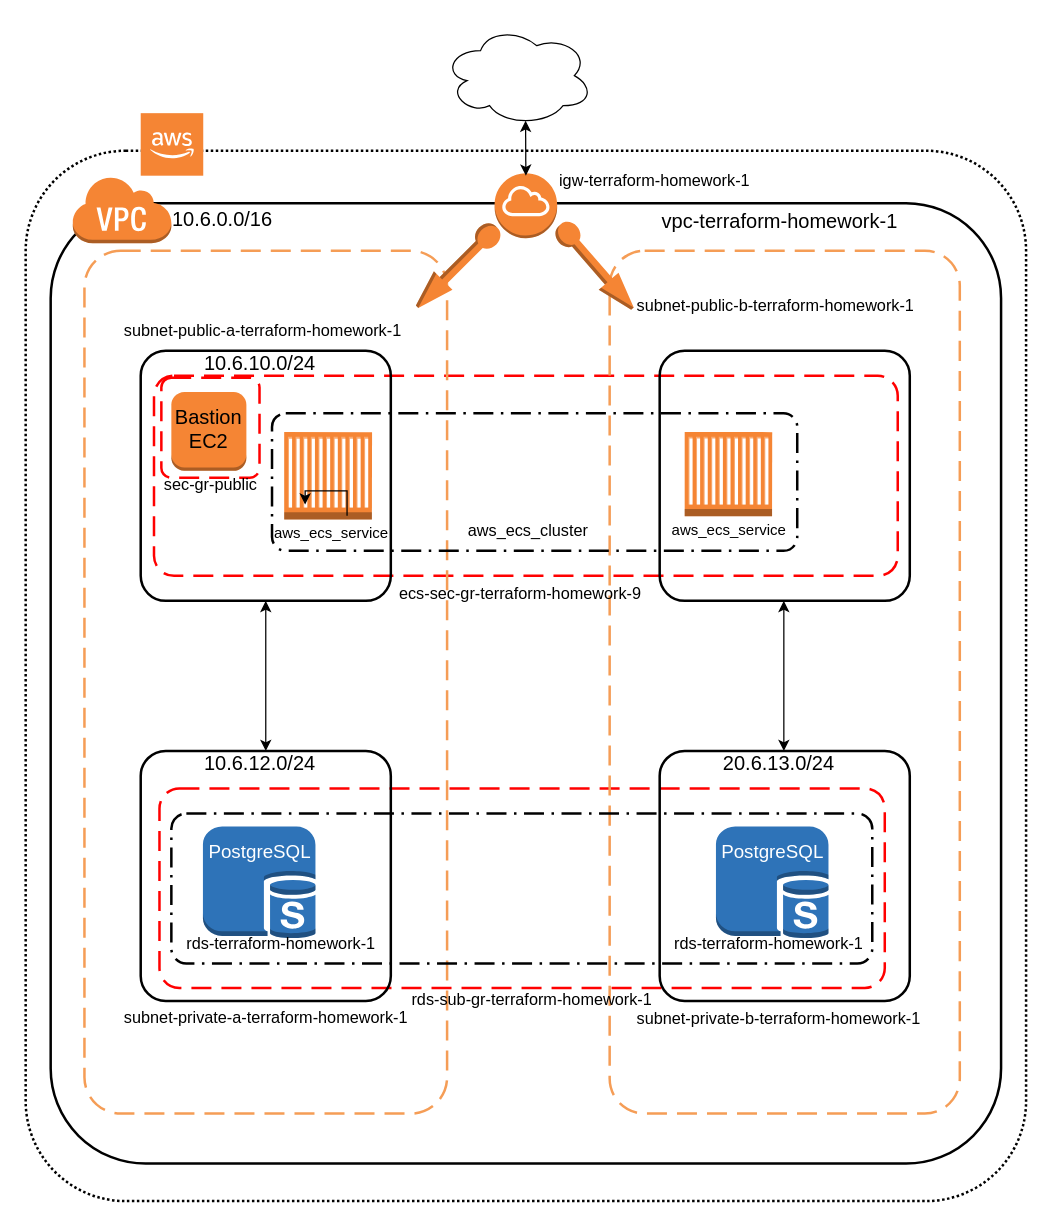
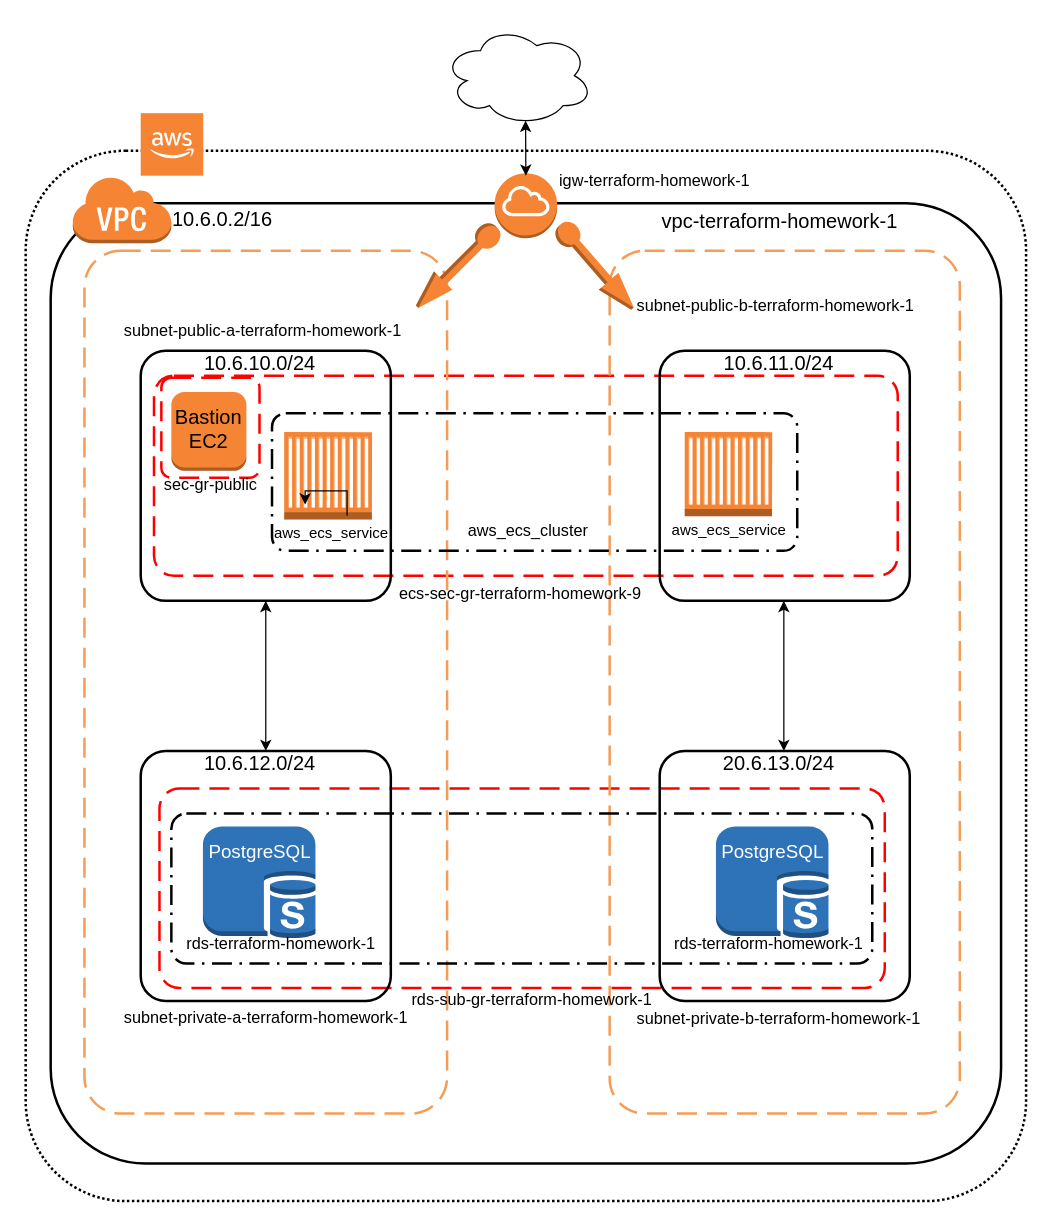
  <mxCell id="0" />
  <mxCell id="1" parent="0" />
  <mxCell id="2" value="" style="rounded=1;arcSize=10;dashed=1;strokeColor=#ff0000;fillColor=none;gradientColor=none;dashPattern=8 4;strokeWidth=2;fontSize=13;fontColor=#000000;" parent="1" vertex="1"><mxGeometry x="122.62" y="300" width="594.75" height="160" as="geometry" /></mxCell>
  <mxCell id="3" value="PostgreSQL" style="rounded=1;arcSize=10;dashed=0;fillColor=none;gradientColor=none;strokeWidth=2;fontColor=#FFFFFF;" parent="1" vertex="1"><mxGeometry x="40" y="162" width="760" height="768" as="geometry" /></mxCell>
  <mxCell id="4" value="" style="rounded=1;arcSize=10;dashed=1;fillColor=none;gradientColor=none;dashPattern=1 1;strokeWidth=2;" parent="1" vertex="1"><mxGeometry x="20" y="120" width="800" height="840" as="geometry" /></mxCell>
  <mxCell id="5" value="" style="rounded=1;arcSize=10;dashed=1;strokeColor=#F59D56;fillColor=none;gradientColor=none;dashPattern=8 4;strokeWidth=2;" parent="1" vertex="1"><mxGeometry x="67" y="200" width="290" height="690" as="geometry" /></mxCell>
  <mxCell id="6" value="" style="rounded=1;arcSize=10;dashed=0;fillColor=none;gradientColor=none;strokeWidth=2;" parent="1" vertex="1"><mxGeometry x="112" y="280" width="200" height="200" as="geometry" /></mxCell>
  <mxCell id="7" value="" style="outlineConnect=0;dashed=0;verticalLabelPosition=bottom;verticalAlign=top;align=center;html=1;shape=mxgraph.aws3.instance;fillColor=#F58534;gradientColor=none;fontSize=15;fontColor=#FFFFFF;" parent="1" vertex="1"><mxGeometry x="136.5" y="313" width="60" height="63" as="geometry" /></mxCell>
  <mxCell id="8" value="" style="rounded=1;arcSize=10;dashed=1;strokeColor=#ff0000;fillColor=none;gradientColor=none;dashPattern=8 4;strokeWidth=2;fontSize=13;fontColor=#000000;" parent="1" vertex="1"><mxGeometry x="128.5" y="301.5" width="78.5" height="80" as="geometry" /></mxCell>
  <mxCell id="9" value="&lt;div style=&quot;font-size: 16px&quot;&gt;Bastion&lt;/div&gt;&lt;div style=&quot;font-size: 16px&quot;&gt;EC2&lt;br&gt;&lt;/div&gt;&lt;div style=&quot;font-size: 16px&quot;&gt;&lt;br style=&quot;font-size: 16px&quot;&gt;&lt;/div&gt;" style="text;html=1;align=center;verticalAlign=middle;resizable=0;points=[];autosize=1;strokeColor=none;fillColor=none;fontSize=16;fontColor=#000000;" parent="1" vertex="1"><mxGeometry x="130.5" y="322" width="70" height="60" as="geometry" /></mxCell>
  <mxCell id="10" value="&lt;div&gt;&lt;span class=&quot;pl-s&quot;&gt;sec-gr-public&lt;/span&gt;&lt;/div&gt;" style="text;whiteSpace=wrap;html=1;fontSize=13;fontColor=#000000;" parent="1" vertex="1"><mxGeometry x="128.5" y="373" width="230" height="30" as="geometry" /></mxCell>
  <mxCell id="11" value="" style="rounded=1;arcSize=10;dashed=1;strokeColor=#ff0000;fillColor=none;gradientColor=none;dashPattern=8 4;strokeWidth=2;fontSize=16;fontColor=#000000;" parent="1" vertex="1"><mxGeometry x="127" y="630" width="580" height="159.5" as="geometry" /></mxCell>
  <mxCell id="12" value="" style="outlineConnect=0;dashed=0;verticalLabelPosition=bottom;verticalAlign=top;align=center;html=1;shape=mxgraph.aws3.sql_slave;fillColor=#2E73B8;gradientColor=none;" parent="1" vertex="1"><mxGeometry x="161.75" y="660.5" width="90" height="89.5" as="geometry" /></mxCell>
  <mxCell id="13" value="" style="rounded=1;arcSize=10;dashed=0;fillColor=none;gradientColor=none;strokeWidth=2;" parent="1" vertex="1"><mxGeometry x="527" y="600" width="200" height="200" as="geometry" /></mxCell>
  <mxCell id="14" value="" style="rounded=1;arcSize=10;dashed=1;strokeColor=#F59D56;fillColor=none;gradientColor=none;dashPattern=8 4;strokeWidth=2;" parent="1" vertex="1"><mxGeometry x="487" y="200" width="280" height="690" as="geometry" /></mxCell>
  <mxCell id="15" value="" style="outlineConnect=0;dashed=0;verticalLabelPosition=bottom;verticalAlign=top;align=center;html=1;shape=mxgraph.aws3.virtual_private_cloud;fillColor=#F58534;gradientColor=none;" parent="1" vertex="1"><mxGeometry x="57" y="140" width="79.5" height="54" as="geometry" /></mxCell>
  <mxCell id="16" value="" style="rounded=1;arcSize=10;dashed=0;fillColor=none;gradientColor=none;strokeWidth=2;" parent="1" vertex="1"><mxGeometry x="112" y="600" width="200" height="200" as="geometry" /></mxCell>
  <mxCell id="17" value="" style="rounded=1;arcSize=10;dashed=0;fillColor=none;gradientColor=none;strokeWidth=2;" parent="1" vertex="1"><mxGeometry x="527" y="280" width="200" height="200" as="geometry" /></mxCell>
  <mxCell id="18" value="" style="outlineConnect=0;dashed=0;verticalLabelPosition=bottom;verticalAlign=top;align=center;html=1;shape=mxgraph.aws3.sql_slave;fillColor=#2E73B8;gradientColor=none;" parent="1" vertex="1"><mxGeometry x="572" y="660.5" width="90" height="89.5" as="geometry" /></mxCell>
  <mxCell id="19" value="" style="outlineConnect=0;dashed=0;verticalLabelPosition=bottom;verticalAlign=top;align=center;html=1;shape=mxgraph.aws3.cloud_2;fillColor=#F58534;gradientColor=none;" parent="1" vertex="1"><mxGeometry x="112" y="90" width="50" height="50" as="geometry" /></mxCell>
- <mxCell id="20" value="10.6.0.0/16" style="text;html=1;align=center;verticalAlign=middle;resizable=0;points=[];autosize=1;strokeColor=none;fillColor=none;fontSize=16;" parent="1" vertex="1"><mxGeometry x="126.75" y="165" width="100" height="20" as="geometry" /></mxCell>
+ <mxCell id="20" value="10.6.0.2/16" style="text;html=1;align=center;verticalAlign=middle;resizable=0;points=[];autosize=1;strokeColor=none;fillColor=none;fontSize=16;" parent="1" vertex="1"><mxGeometry x="126.75" y="165" width="100" height="20" as="geometry" /></mxCell>
  <mxCell id="21" value="" style="endArrow=classic;startArrow=classic;html=1;rounded=0;fontSize=16;exitX=0.5;exitY=0;exitDx=0;exitDy=0;entryX=0.5;entryY=1;entryDx=0;entryDy=0;" parent="1" source="16" target="6" edge="1"><mxGeometry width="50" height="50" relative="1" as="geometry"><mxPoint x="387" y="490" as="sourcePoint" /><mxPoint x="437" y="440" as="targetPoint" /></mxGeometry></mxCell>
  <mxCell id="22" value="" style="endArrow=classic;startArrow=classic;html=1;rounded=0;fontSize=16;exitX=0.5;exitY=0;exitDx=0;exitDy=0;entryX=0.5;entryY=1;entryDx=0;entryDy=0;" parent="1" edge="1"><mxGeometry width="50" height="50" relative="1" as="geometry"><mxPoint x="626.29" y="600" as="sourcePoint" /><mxPoint x="626.29" y="480" as="targetPoint" /></mxGeometry></mxCell>
  <mxCell id="23" value="PostgreSQL" style="text;html=1;align=center;verticalAlign=middle;resizable=0;points=[];autosize=1;strokeColor=none;fillColor=none;fontSize=15;fontColor=#FFFFFF;" parent="1" vertex="1"><mxGeometry x="567" y="670" width="100" height="20" as="geometry" /></mxCell>
  <mxCell id="24" value="PostgreSQL" style="text;html=1;align=center;verticalAlign=middle;resizable=0;points=[];autosize=1;strokeColor=none;fillColor=none;fontSize=15;fontColor=#FFFFFF;" parent="1" vertex="1"><mxGeometry x="156.75" y="670" width="100" height="20" as="geometry" /></mxCell>
  <mxCell id="25" value="" style="rounded=1;arcSize=10;dashed=1;fillColor=none;gradientColor=none;dashPattern=8 3 1 3;strokeWidth=2;fontSize=15;fontColor=#FFFFFF;" parent="1" vertex="1"><mxGeometry x="136.5" y="650" width="560.5" height="120" as="geometry" /></mxCell>
  <mxCell id="26" value="&lt;span class=&quot;pl-s&quot;&gt;vpc-terraform-homework-1&lt;/span&gt;" style="text;whiteSpace=wrap;html=1;fontSize=16;fontColor=#000000;" parent="1" vertex="1"><mxGeometry x="527" y="160" width="210" height="30" as="geometry" /></mxCell>
  <mxCell id="27" value="" style="outlineConnect=0;dashed=0;verticalLabelPosition=bottom;verticalAlign=top;align=center;html=1;shape=mxgraph.aws3.internet_gateway;fillColor=#F58534;gradientColor=none;fontSize=16;fontColor=#000000;" parent="1" vertex="1"><mxGeometry x="395" y="138" width="50" height="52" as="geometry" /></mxCell>
  <mxCell id="28" value="" style="ellipse;shape=cloud;whiteSpace=wrap;html=1;fontSize=16;fontColor=#000000;" parent="1" vertex="1"><mxGeometry x="353.75" y="20" width="120" height="80" as="geometry" /></mxCell>
  <mxCell id="29" value="" style="endArrow=classic;startArrow=classic;html=1;rounded=0;fontSize=16;fontColor=#000000;entryX=0.55;entryY=0.95;entryDx=0;entryDy=0;entryPerimeter=0;" parent="1" target="28" edge="1"><mxGeometry width="50" height="50" relative="1" as="geometry"><mxPoint x="420" y="140" as="sourcePoint" /><mxPoint x="477" y="320" as="targetPoint" /></mxGeometry></mxCell>
  <mxCell id="30" value="&lt;span class=&quot;pl-s&quot; style=&quot;font-size: 13px;&quot;&gt;igw-terraform-homework-1&lt;/span&gt;" style="text;whiteSpace=wrap;html=1;fontSize=13;fontColor=#000000;" parent="1" vertex="1"><mxGeometry x="445" y="130" width="210" height="30" as="geometry" /></mxCell>
  <mxCell id="31" value="&lt;span class=&quot;pl-s&quot;&gt;&lt;span class=&quot;pl-pds&quot;&gt;&lt;/span&gt;subnet-public-a-terraform-homework-1&lt;/span&gt;" style="text;whiteSpace=wrap;html=1;fontSize=13;fontColor=#000000;rotation=0;" parent="1" vertex="1"><mxGeometry x="97" y="250" width="250" height="30" as="geometry" /></mxCell>
  <mxCell id="32" value="&lt;span class=&quot;pl-s&quot;&gt;&lt;span class=&quot;pl-pds&quot;&gt;&lt;/span&gt;subnet-public-b-terraform-homework-1&lt;/span&gt;" style="text;whiteSpace=wrap;html=1;fontSize=13;fontColor=#000000;" parent="1" vertex="1"><mxGeometry x="507" y="230" width="250" height="30" as="geometry" /></mxCell>
  <mxCell id="33" value="&#10;&lt;span class=&quot;pl-s&quot;&gt;&lt;span class=&quot;pl-pds&quot;&gt;&lt;/span&gt;subnet-private-a-terraform-homework-1&lt;/span&gt;&#10;&#10;" style="text;whiteSpace=wrap;html=1;fontSize=13;fontColor=#000000;" parent="1" vertex="1"><mxGeometry x="97" y="783" width="250" height="30" as="geometry" /></mxCell>
  <mxCell id="34" value="&lt;span class=&quot;pl-s&quot;&gt;&lt;span class=&quot;pl-pds&quot;&gt;&lt;/span&gt;subnet-private-b-terraform-homework-1&lt;/span&gt;" style="text;whiteSpace=wrap;html=1;fontSize=13;fontColor=#000000;" parent="1" vertex="1"><mxGeometry x="507" y="800" width="250" height="30" as="geometry" /></mxCell>
  <mxCell id="35" value="&lt;span class=&quot;pl-s&quot;&gt;&lt;span class=&quot;pl-pds&quot;&gt;&lt;/span&gt;ecs-sec-gr-terraform-homework-9&lt;/span&gt;" style="text;whiteSpace=wrap;html=1;fontSize=13;fontColor=#000000;" parent="1" vertex="1"><mxGeometry x="317" y="460" width="230" height="30" as="geometry" /></mxCell>
  <mxCell id="36" value="&lt;span class=&quot;pl-s&quot;&gt;&lt;span class=&quot;pl-pds&quot;&gt;&lt;/span&gt;rds-sub-gr-terraform-homework-1&lt;span class=&quot;pl-pds&quot;&gt;&lt;/span&gt;&lt;/span&gt;" style="text;whiteSpace=wrap;html=1;fontSize=13;fontColor=#000000;" parent="1" vertex="1"><mxGeometry x="327" y="784.5" width="220" height="30" as="geometry" /></mxCell>
  <mxCell id="37" value="&lt;span class=&quot;pl-s&quot;&gt;rds-terraform-homework-1&lt;/span&gt;" style="text;whiteSpace=wrap;html=1;fontSize=13;fontColor=#000000;" parent="1" vertex="1"><mxGeometry x="147" y="740" width="180" height="30" as="geometry" /></mxCell>
  <mxCell id="38" value="&lt;span class=&quot;pl-s&quot;&gt;rds-terraform-homework-1&lt;/span&gt;" style="text;whiteSpace=wrap;html=1;fontSize=13;fontColor=#000000;" parent="1" vertex="1"><mxGeometry x="537" y="740" width="180" height="30" as="geometry" /></mxCell>
  <mxCell id="39" value="" style="outlineConnect=0;dashed=0;verticalLabelPosition=bottom;verticalAlign=top;align=center;html=1;shape=mxgraph.aws3.ec2_compute_container;fillColor=#F58534;gradientColor=none;fontSize=13;fontColor=#000000;" parent="1" vertex="1"><mxGeometry x="547" y="345" width="70" height="67.25" as="geometry" /></mxCell>
  <mxCell id="40" value="" style="outlineConnect=0;dashed=0;verticalLabelPosition=bottom;verticalAlign=top;align=center;html=1;shape=mxgraph.aws3.ec2_compute_container;fillColor=#F58534;gradientColor=none;fontSize=13;fontColor=#000000;" parent="1" vertex="1"><mxGeometry x="226.75" y="345" width="70.25" height="70" as="geometry" /></mxCell>
  <mxCell id="41" value="" style="rounded=1;arcSize=10;dashed=1;fillColor=none;gradientColor=none;dashPattern=8 3 1 3;strokeWidth=2;fontSize=13;fontColor=#000000;" parent="1" vertex="1"><mxGeometry x="217" y="330" width="420" height="110" as="geometry" /></mxCell>
  <mxCell id="42" value="" style="outlineConnect=0;dashed=0;verticalLabelPosition=bottom;verticalAlign=top;align=center;html=1;shape=mxgraph.aws3.elastic_ip;fillColor=#F58534;gradientColor=none;fontSize=13;fontColor=#000000;rotation=-225;" parent="1" vertex="1"><mxGeometry x="319.79" y="202.46" width="90" height="21" as="geometry" /></mxCell>
  <mxCell id="43" value="" style="outlineConnect=0;dashed=0;verticalLabelPosition=bottom;verticalAlign=top;align=center;html=1;shape=mxgraph.aws3.elastic_ip;fillColor=#F58534;gradientColor=none;fontSize=13;fontColor=#000000;rotation=49;" parent="1" vertex="1"><mxGeometry x="431.94" y="202.45" width="88.5" height="21" as="geometry" /></mxCell>
+ <mxCell id="44" value="10.6.11.0/24" style="text;html=1;align=center;verticalAlign=middle;resizable=0;points=[];autosize=1;strokeColor=none;fillColor=none;fontSize=16;" vertex="1" parent="1"><mxGeometry x="572" y="280" width="100" height="20" as="geometry" /></mxCell>
  <mxCell id="45" value="10.6.10.0/24" style="text;html=1;align=center;verticalAlign=middle;resizable=0;points=[];autosize=1;strokeColor=none;fillColor=none;fontSize=16;" vertex="1" parent="1"><mxGeometry x="156.75" y="280" width="100" height="20" as="geometry" /></mxCell>
  <mxCell id="46" value="10.6.12.0/24" style="text;html=1;align=center;verticalAlign=middle;resizable=0;points=[];autosize=1;strokeColor=none;fillColor=none;fontSize=16;" vertex="1" parent="1"><mxGeometry x="156.75" y="600" width="100" height="20" as="geometry" /></mxCell>
  <mxCell id="47" value="&lt;span class=&quot;pl-s&quot;&gt;aws_ecs_cluster&lt;/span&gt;" style="text;whiteSpace=wrap;html=1;fontSize=13;fontColor=#000000;" vertex="1" parent="1"><mxGeometry x="372" y="410" width="120" height="30" as="geometry" /></mxCell>
  <mxCell id="48" value="" style="edgeStyle=orthogonalEdgeStyle;rounded=0;orthogonalLoop=1;jettySize=auto;html=1;fontSize=12;fontColor=#000000;" edge="1" parent="1" source="49" target="10"><mxGeometry relative="1" as="geometry" /></mxCell>
  <mxCell id="49" value="&lt;span class=&quot;pl-s&quot; style=&quot;font-size: 12px;&quot;&gt;aws_ecs_service&lt;/span&gt;" style="text;whiteSpace=wrap;html=1;fontSize=12;fontColor=#000000;" vertex="1" parent="1"><mxGeometry x="217" y="412" width="120" height="30" as="geometry" /></mxCell>
  <mxCell id="50" value="&lt;span class=&quot;pl-s&quot;&gt;aws_ecs_service&lt;/span&gt;" style="text;whiteSpace=wrap;html=1;fontSize=12;fontColor=#000000;" vertex="1" parent="1"><mxGeometry x="535" y="410" width="120" height="30" as="geometry" /></mxCell>
  <mxCell id="51" value="20.6.13.0/24" style="text;html=1;align=center;verticalAlign=middle;resizable=0;points=[];autosize=1;strokeColor=none;fillColor=none;fontSize=16;" vertex="1" parent="1"><mxGeometry x="572" y="600" width="100" height="20" as="geometry" /></mxCell>
